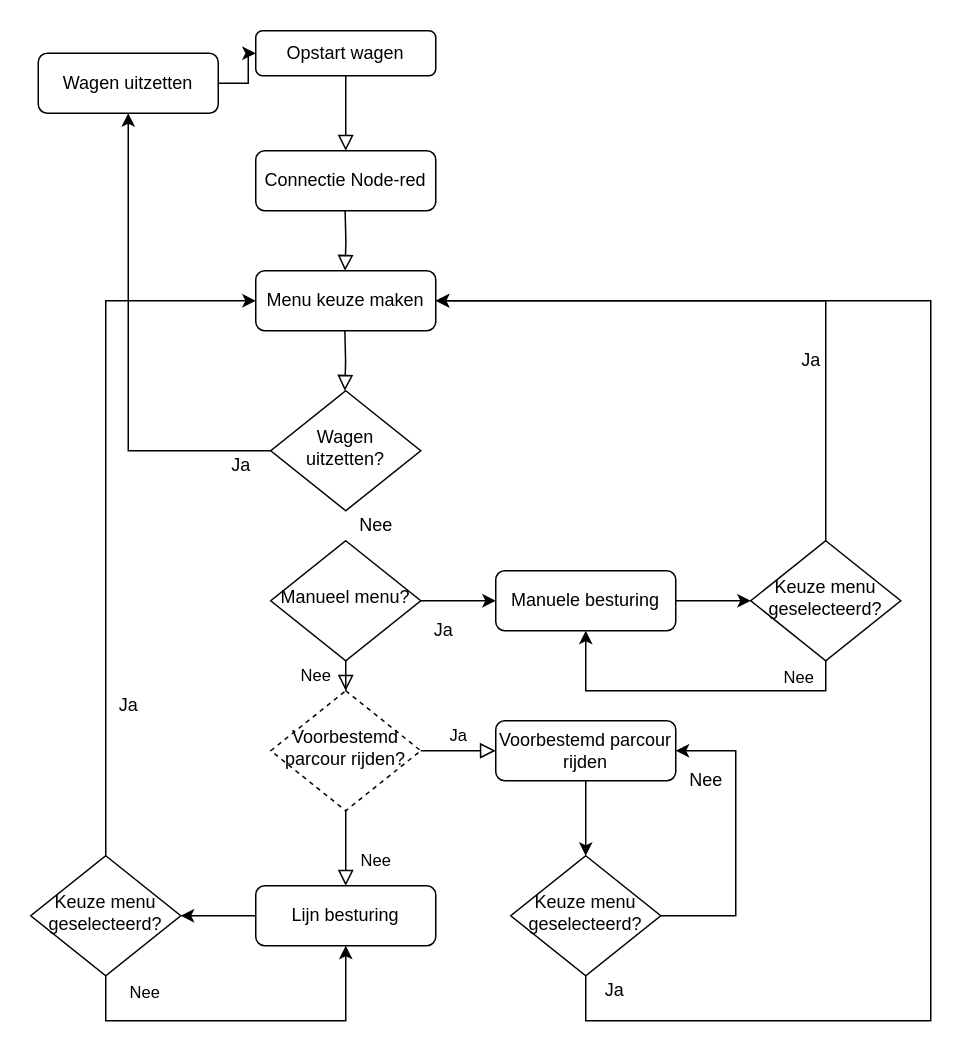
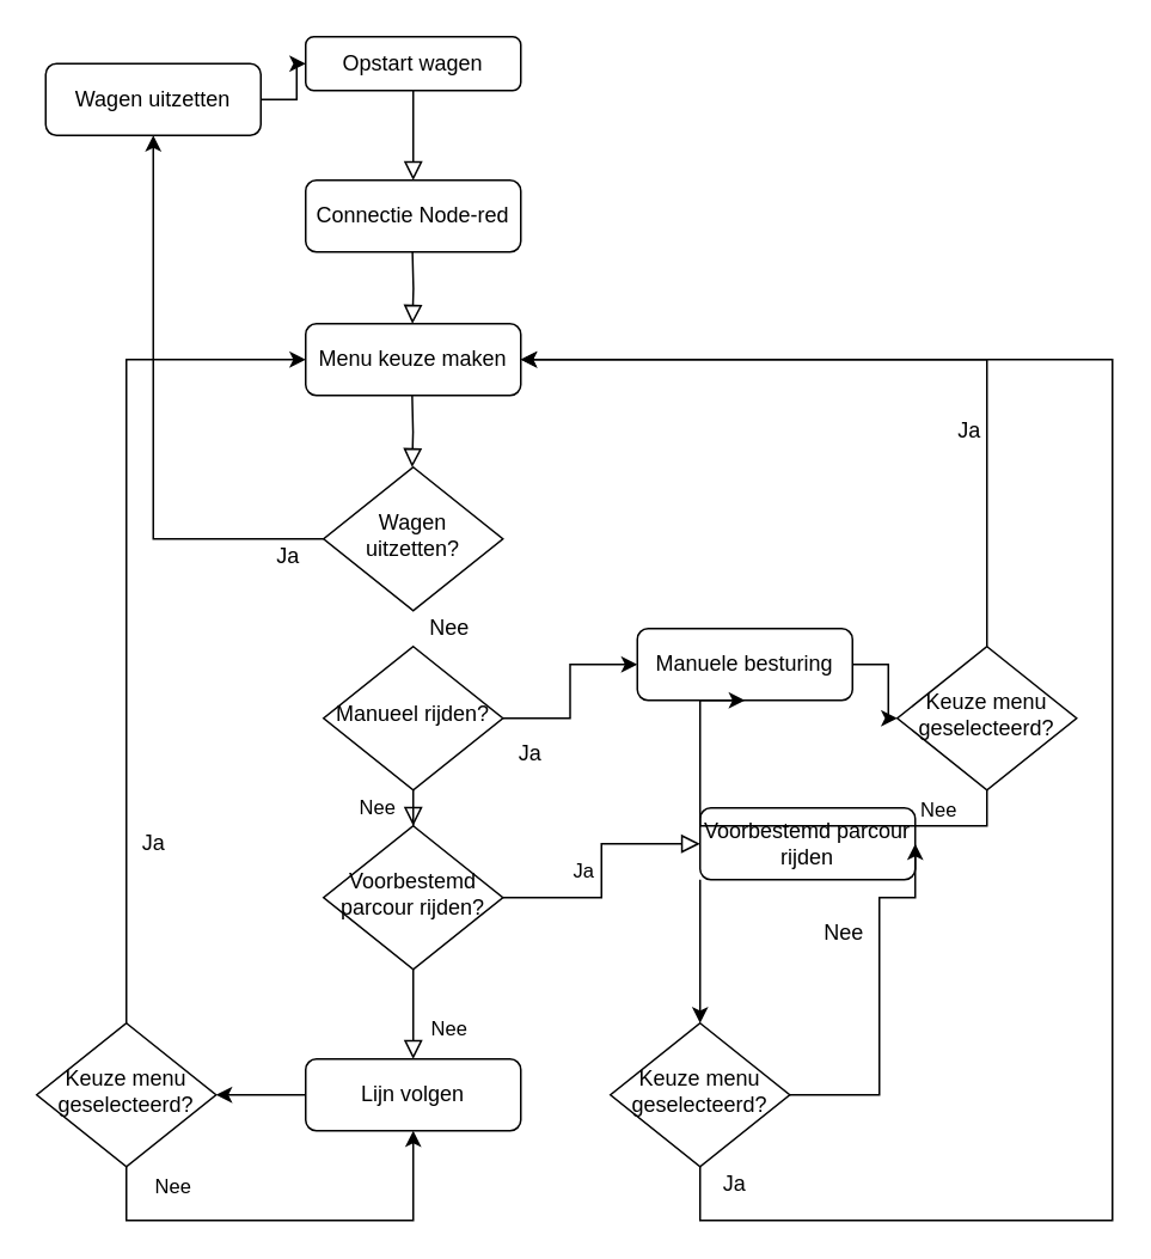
  <mxCell id="0" />
  <mxCell id="1" parent="0" />
  <mxCell id="2" value="" style="rounded=0;html=1;jettySize=auto;orthogonalLoop=1;fontSize=11;endArrow=block;endFill=0;endSize=8;strokeWidth=1;shadow=0;labelBackgroundColor=none;edgeStyle=orthogonalEdgeStyle;entryX=0.5;entryY=0;entryDx=0;entryDy=0;" parent="1" source="3" target="7" edge="1"><mxGeometry relative="1" as="geometry" /></mxCell>
  <mxCell id="3" value="Opstart wagen" style="rounded=1;whiteSpace=wrap;html=1;fontSize=12;glass=0;strokeWidth=1;shadow=0;" parent="1" vertex="1"><mxGeometry x="170" y="20" width="120" height="30" as="geometry" /></mxCell>
  <mxCell id="4" value="Nee" style="rounded=0;html=1;jettySize=auto;orthogonalLoop=1;fontSize=11;endArrow=block;endFill=0;endSize=8;strokeWidth=1;shadow=0;labelBackgroundColor=none;edgeStyle=orthogonalEdgeStyle;" parent="1" source="6" target="10" edge="1"><mxGeometry y="20" relative="1" as="geometry"><mxPoint as="offset" /></mxGeometry></mxCell>
  <mxCell id="5" style="edgeStyle=orthogonalEdgeStyle;rounded=0;orthogonalLoop=1;jettySize=auto;html=1;entryX=0;entryY=0.5;entryDx=0;entryDy=0;" edge="1" parent="1" source="6" target="16"><mxGeometry relative="1" as="geometry" /></mxCell>
- <mxCell id="6" value="Manueel menu?" style="rhombus;whiteSpace=wrap;html=1;shadow=0;fontFamily=Helvetica;fontSize=12;align=center;strokeWidth=1;spacing=6;spacingTop=-4;" parent="1" vertex="1"><mxGeometry x="180" y="360" width="100" height="80" as="geometry" /></mxCell>
+ <mxCell id="6" value="Manueel rijden?" style="rhombus;whiteSpace=wrap;html=1;shadow=0;fontFamily=Helvetica;fontSize=12;align=center;strokeWidth=1;spacing=6;spacingTop=-4;" parent="1" vertex="1"><mxGeometry x="180" y="360" width="100" height="80" as="geometry" /></mxCell>
  <mxCell id="7" value="Connectie Node-red" style="rounded=1;whiteSpace=wrap;html=1;fontSize=12;glass=0;strokeWidth=1;shadow=0;" parent="1" vertex="1"><mxGeometry x="170" y="100" width="120" height="40" as="geometry" /></mxCell>
  <mxCell id="8" value="Nee" style="rounded=0;html=1;jettySize=auto;orthogonalLoop=1;fontSize=11;endArrow=block;endFill=0;endSize=8;strokeWidth=1;shadow=0;labelBackgroundColor=none;edgeStyle=orthogonalEdgeStyle;" parent="1" source="10" target="12" edge="1"><mxGeometry x="0.333" y="20" relative="1" as="geometry"><mxPoint as="offset" /></mxGeometry></mxCell>
  <mxCell id="9" value="Ja" style="edgeStyle=orthogonalEdgeStyle;rounded=0;html=1;jettySize=auto;orthogonalLoop=1;fontSize=11;endArrow=block;endFill=0;endSize=8;strokeWidth=1;shadow=0;labelBackgroundColor=none;" parent="1" source="10" target="14" edge="1"><mxGeometry y="10" relative="1" as="geometry"><mxPoint as="offset" /></mxGeometry></mxCell>
- <mxCell id="10" value="Voorbestemd parcour rijden?" style="rhombus;whiteSpace=wrap;html=1;shadow=0;fontFamily=Helvetica;fontSize=12;align=center;strokeWidth=1;spacing=6;spacingTop=-4;dashed=1;" parent="1" vertex="1"><mxGeometry x="180" y="460" width="100" height="80" as="geometry" /></mxCell>
+ <mxCell id="10" value="Voorbestemd parcour rijden?" style="rhombus;whiteSpace=wrap;html=1;shadow=0;fontFamily=Helvetica;fontSize=12;align=center;strokeWidth=1;spacing=6;spacingTop=-4;" parent="1" vertex="1"><mxGeometry x="180" y="460" width="100" height="80" as="geometry" /></mxCell>
  <mxCell id="11" style="edgeStyle=orthogonalEdgeStyle;rounded=0;orthogonalLoop=1;jettySize=auto;html=1;entryX=1;entryY=0.5;entryDx=0;entryDy=0;" parent="1" source="12" target="28" edge="1"><mxGeometry relative="1" as="geometry" /></mxCell>
- <mxCell id="12" value="Lijn besturing" style="rounded=1;whiteSpace=wrap;html=1;fontSize=12;glass=0;strokeWidth=1;shadow=0;" parent="1" vertex="1"><mxGeometry x="170" y="590" width="120" height="40" as="geometry" /></mxCell>
+ <mxCell id="12" value="Lijn volgen" style="rounded=1;whiteSpace=wrap;html=1;fontSize=12;glass=0;strokeWidth=1;shadow=0;" parent="1" vertex="1"><mxGeometry x="170" y="590" width="120" height="40" as="geometry" /></mxCell>
  <mxCell id="13" style="edgeStyle=orthogonalEdgeStyle;rounded=0;orthogonalLoop=1;jettySize=auto;html=1;entryX=0.5;entryY=0;entryDx=0;entryDy=0;" edge="1" parent="1" source="14" target="32"><mxGeometry relative="1" as="geometry"><Array as="points"><mxPoint x="390" y="520" /></Array></mxGeometry></mxCell>
- <mxCell id="14" value="Voorbestemd parcour rijden" style="rounded=1;whiteSpace=wrap;html=1;fontSize=12;glass=0;strokeWidth=1;shadow=0;" parent="1" vertex="1"><mxGeometry x="330" y="480" width="120" height="40" as="geometry" /></mxCell>
+ <mxCell id="14" value="Voorbestemd parcour rijden" style="rounded=1;whiteSpace=wrap;html=1;fontSize=12;glass=0;strokeWidth=1;shadow=0;" parent="1" vertex="1"><mxGeometry x="390" y="450" width="120" height="40" as="geometry" /></mxCell>
  <mxCell id="15" style="edgeStyle=orthogonalEdgeStyle;rounded=0;orthogonalLoop=1;jettySize=auto;html=1;" parent="1" source="16" target="23" edge="1"><mxGeometry relative="1" as="geometry" /></mxCell>
- <mxCell id="16" value="Manuele besturing" style="rounded=1;whiteSpace=wrap;html=1;fontSize=12;glass=0;strokeWidth=1;shadow=0;" parent="1" vertex="1"><mxGeometry x="330" y="380" width="120" height="40" as="geometry" /></mxCell>
+ <mxCell id="16" value="Manuele besturing" style="rounded=1;whiteSpace=wrap;html=1;fontSize=12;glass=0;strokeWidth=1;shadow=0;" parent="1" vertex="1"><mxGeometry x="355" y="350" width="120" height="40" as="geometry" /></mxCell>
  <mxCell id="17" value="" style="rounded=0;html=1;jettySize=auto;orthogonalLoop=1;fontSize=11;endArrow=block;endFill=0;endSize=8;strokeWidth=1;shadow=0;labelBackgroundColor=none;edgeStyle=orthogonalEdgeStyle;entryX=0.5;entryY=0;entryDx=0;entryDy=0;" parent="1" edge="1"><mxGeometry relative="1" as="geometry"><mxPoint x="229.41" y="220" as="sourcePoint" /><mxPoint x="229.41" y="260" as="targetPoint" /></mxGeometry></mxCell>
  <mxCell id="18" value="Menu keuze maken" style="rounded=1;whiteSpace=wrap;html=1;fontSize=12;glass=0;strokeWidth=1;shadow=0;" parent="1" vertex="1"><mxGeometry x="170" y="180" width="120" height="40" as="geometry" /></mxCell>
  <mxCell id="19" value="" style="rounded=0;html=1;jettySize=auto;orthogonalLoop=1;fontSize=11;endArrow=block;endFill=0;endSize=8;strokeWidth=1;shadow=0;labelBackgroundColor=none;edgeStyle=orthogonalEdgeStyle;entryX=0.5;entryY=0;entryDx=0;entryDy=0;" parent="1" edge="1"><mxGeometry relative="1" as="geometry"><mxPoint x="229.58" y="140" as="sourcePoint" /><mxPoint x="229.58" y="180" as="targetPoint" /></mxGeometry></mxCell>
  <mxCell id="20" style="edgeStyle=orthogonalEdgeStyle;rounded=0;orthogonalLoop=1;jettySize=auto;html=1;entryX=0.5;entryY=1;entryDx=0;entryDy=0;" parent="1" source="23" target="16" edge="1"><mxGeometry relative="1" as="geometry"><Array as="points"><mxPoint x="550" y="460" /><mxPoint x="390" y="460" /></Array></mxGeometry></mxCell>
  <mxCell id="21" value="Nee" style="edgeLabel;html=1;align=center;verticalAlign=middle;resizable=0;points=[];" parent="20" vertex="1" connectable="0"><mxGeometry x="-0.649" y="2" relative="1" as="geometry"><mxPoint y="-12" as="offset" /></mxGeometry></mxCell>
  <mxCell id="22" style="edgeStyle=orthogonalEdgeStyle;rounded=0;orthogonalLoop=1;jettySize=auto;html=1;entryX=1;entryY=0.5;entryDx=0;entryDy=0;" parent="1" source="23" target="18" edge="1"><mxGeometry relative="1" as="geometry"><mxPoint x="300" y="200" as="targetPoint" /><Array as="points"><mxPoint x="550" y="200" /></Array></mxGeometry></mxCell>
  <mxCell id="23" value="Keuze menu geselecteerd?" style="rhombus;whiteSpace=wrap;html=1;shadow=0;fontFamily=Helvetica;fontSize=12;align=center;strokeWidth=1;spacing=6;spacingTop=-4;" parent="1" vertex="1"><mxGeometry x="500" y="360" width="100" height="80" as="geometry" /></mxCell>
  <mxCell id="24" value="Ja" style="text;html=1;align=center;verticalAlign=middle;resizable=0;points=[];autosize=1;strokeColor=none;fillColor=none;" parent="1" vertex="1"><mxGeometry x="525" y="230" width="30" height="20" as="geometry" /></mxCell>
  <mxCell id="25" style="edgeStyle=orthogonalEdgeStyle;rounded=0;orthogonalLoop=1;jettySize=auto;html=1;entryX=0;entryY=0.5;entryDx=0;entryDy=0;" parent="1" source="28" target="18" edge="1"><mxGeometry relative="1" as="geometry"><Array as="points"><mxPoint x="70" y="200" /></Array></mxGeometry></mxCell>
  <mxCell id="26" style="edgeStyle=orthogonalEdgeStyle;rounded=0;orthogonalLoop=1;jettySize=auto;html=1;entryX=0.5;entryY=1;entryDx=0;entryDy=0;" parent="1" source="28" target="12" edge="1"><mxGeometry relative="1" as="geometry"><Array as="points"><mxPoint x="70" y="680" /><mxPoint x="230" y="680" /></Array></mxGeometry></mxCell>
  <mxCell id="27" value="Nee" style="edgeLabel;html=1;align=center;verticalAlign=middle;resizable=0;points=[];" parent="26" vertex="1" connectable="0"><mxGeometry x="-0.522" relative="1" as="geometry"><mxPoint x="-2" y="-20" as="offset" /></mxGeometry></mxCell>
  <mxCell id="28" value="Keuze menu geselecteerd?" style="rhombus;whiteSpace=wrap;html=1;shadow=0;fontFamily=Helvetica;fontSize=12;align=center;strokeWidth=1;spacing=6;spacingTop=-4;" parent="1" vertex="1"><mxGeometry x="20" y="570" width="100" height="80" as="geometry" /></mxCell>
  <mxCell id="29" value="Ja" style="text;html=1;align=center;verticalAlign=middle;resizable=0;points=[];autosize=1;strokeColor=none;fillColor=none;" parent="1" vertex="1"><mxGeometry x="70" y="460" width="30" height="20" as="geometry" /></mxCell>
  <mxCell id="30" style="edgeStyle=orthogonalEdgeStyle;rounded=0;orthogonalLoop=1;jettySize=auto;html=1;entryX=1;entryY=0.5;entryDx=0;entryDy=0;" parent="1" source="32" target="14" edge="1"><mxGeometry relative="1" as="geometry"><Array as="points"><mxPoint x="490" y="610" /><mxPoint x="490" y="500" /></Array></mxGeometry></mxCell>
  <mxCell id="31" style="edgeStyle=orthogonalEdgeStyle;rounded=0;orthogonalLoop=1;jettySize=auto;html=1;" parent="1" source="32" target="18" edge="1"><mxGeometry relative="1" as="geometry"><mxPoint x="550" y="200" as="targetPoint" /><Array as="points"><mxPoint x="390" y="680" /><mxPoint x="620" y="680" /><mxPoint x="620" y="200" /></Array></mxGeometry></mxCell>
  <mxCell id="32" value="Keuze menu geselecteerd?" style="rhombus;whiteSpace=wrap;html=1;shadow=0;fontFamily=Helvetica;fontSize=12;align=center;strokeWidth=1;spacing=6;spacingTop=-4;" parent="1" vertex="1"><mxGeometry x="340" y="570" width="100" height="80" as="geometry" /></mxCell>
  <mxCell id="33" value="Nee" style="text;html=1;align=center;verticalAlign=middle;resizable=0;points=[];autosize=1;strokeColor=none;fillColor=none;" parent="1" vertex="1"><mxGeometry x="450" y="510" width="40" height="20" as="geometry" /></mxCell>
  <mxCell id="34" value="Ja" style="text;html=1;align=center;verticalAlign=middle;resizable=0;points=[];autosize=1;strokeColor=none;fillColor=none;" parent="1" vertex="1"><mxGeometry x="394" y="650" width="30" height="20" as="geometry" /></mxCell>
  <mxCell id="35" value="Ja&lt;br&gt;" style="text;html=1;align=center;verticalAlign=middle;resizable=0;points=[];autosize=1;" vertex="1" parent="1"><mxGeometry x="280" y="410" width="30" height="20" as="geometry" /></mxCell>
  <mxCell id="36" style="edgeStyle=orthogonalEdgeStyle;rounded=0;orthogonalLoop=1;jettySize=auto;html=1;entryX=0.5;entryY=1;entryDx=0;entryDy=0;" edge="1" parent="1" source="37" target="41"><mxGeometry relative="1" as="geometry"><mxPoint x="90" as="targetPoint" y="90" /></mxGeometry></mxCell>
  <mxCell id="37" value="Wagen uitzetten?" style="rhombus;whiteSpace=wrap;html=1;shadow=0;fontFamily=Helvetica;fontSize=12;align=center;strokeWidth=1;spacing=6;spacingTop=-4;" vertex="1" parent="1"><mxGeometry x="180" y="260" width="100" height="80" as="geometry" /></mxCell>
  <mxCell id="38" value="Nee" style="text;html=1;align=center;verticalAlign=middle;resizable=0;points=[];autosize=1;" vertex="1" parent="1"><mxGeometry x="230" y="340" width="40" height="20" as="geometry" /></mxCell>
  <mxCell id="39" value="Ja&lt;br&gt;" style="text;html=1;align=center;verticalAlign=middle;resizable=0;points=[];autosize=1;" vertex="1" parent="1"><mxGeometry x="145" y="300" width="30" height="20" as="geometry" /></mxCell>
  <mxCell id="40" style="edgeStyle=orthogonalEdgeStyle;rounded=0;orthogonalLoop=1;jettySize=auto;html=1;entryX=0;entryY=0.5;entryDx=0;entryDy=0;" edge="1" parent="1" source="41" target="3"><mxGeometry relative="1" as="geometry" /></mxCell>
  <mxCell id="41" value="Wagen uitzetten" style="rounded=1;whiteSpace=wrap;html=1;fontSize=12;glass=0;strokeWidth=1;shadow=0;" vertex="1" parent="1"><mxGeometry x="25" y="35" width="120" height="40" as="geometry" /></mxCell>
